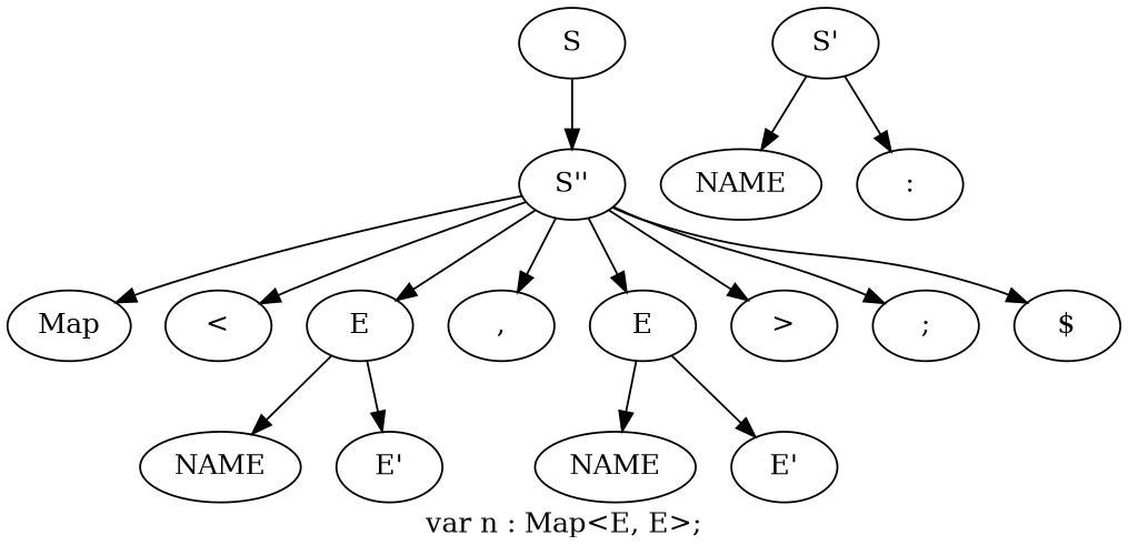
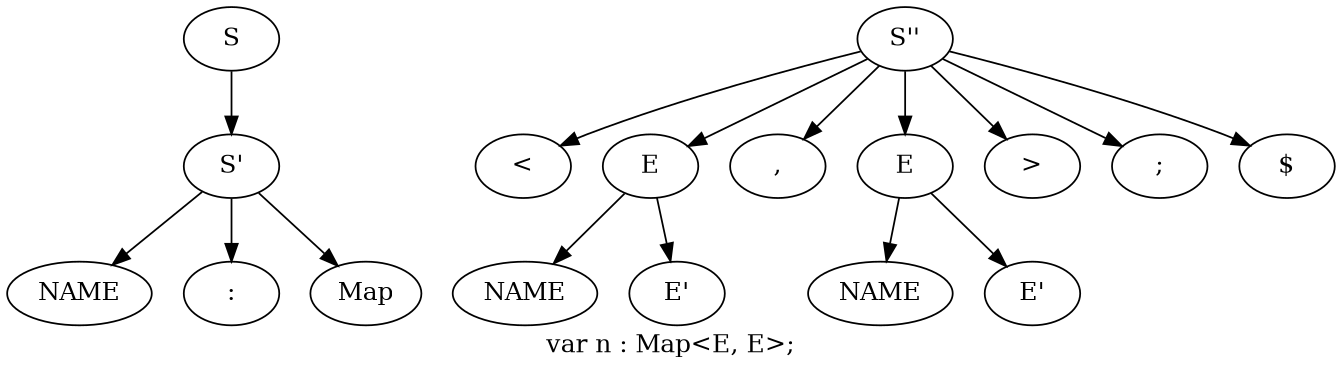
  digraph {
    label="var n : Map<E, E>;"
    n1 [label=S]
    n2 [label="S'"]
    n3 [label=NAME]
    n4 [label=":"]
    n5 [label="S''"]
    n6 [label=Map]
    n7 [label="<"]
    n8 [label=E]
    n9 [label=","]
    n10 [label=E]
    n11 [label=">"]
    n12 [label=";"]
    n13 [label="$"]
    n14 [label=NAME]
    n15 [label="E'"]
    n16 [label=NAME]
    n17 [label="E'"]
-   n1 -> n5
+   n1 -> n2
    n2 -> n3
    n2 -> n4
-   n5 -> n6
+   n2 -> n6
    n5 -> n7
    n5 -> n8
    n5 -> n9
    n5 -> n10
    n5 -> n11
    n5 -> n12
    n5 -> n13
    n8 -> n14
    n8 -> n15
    n10 -> n16
    n10 -> n17
  }
